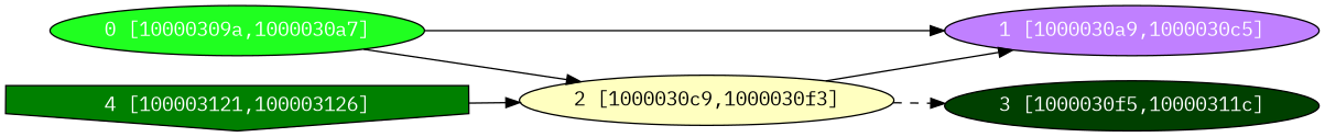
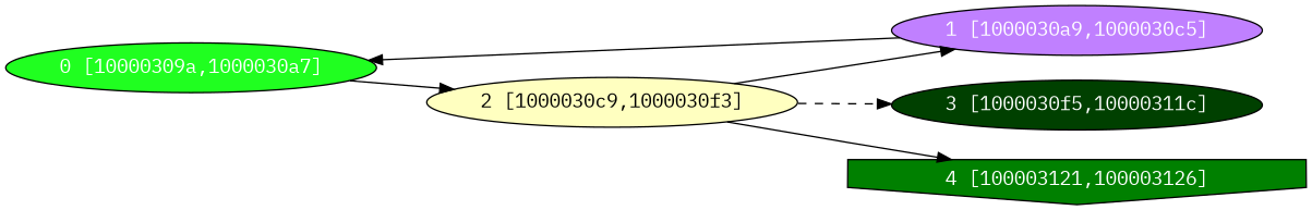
  digraph {
    fontname="IBM Plex Mono"
    rankdir=LR
    node [fontcolor="#ffffff" fontname="IBM Plex Mono" shape=oval style=filled]
    edge [fontname="IBM Plex Mono" style=solid]
    n1 [fillcolor="#20FF20" label="0 [10000309a,1000030a7]"]
    n2 [fillcolor="#C080FF" label="1 [1000030a9,1000030c5]"]
    n3 [fillcolor="#FFFFC0" fontcolor="#000000" label="2 [1000030c9,1000030f3]"]
    n4 [fillcolor="#004000" label="3 [1000030f5,10000311c]"]
    n5 [fillcolor="#008000" label="4 [100003121,100003126]" shape=invhouse]
-   n1 -> n2
+   n2 -> n1
    n1 -> n3
    n3 -> n2
    n3 -> n4 [style=dashed]
-   n5 -> n3
+   n3 -> n5
  }
